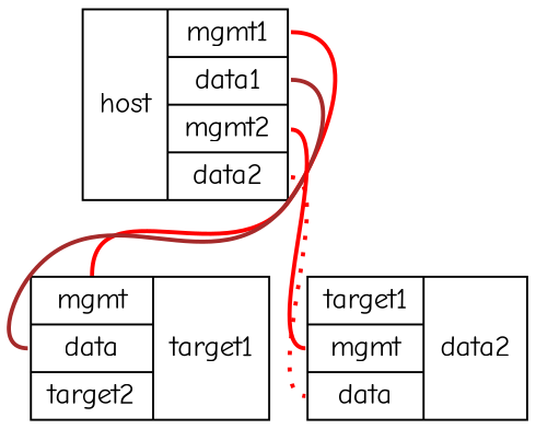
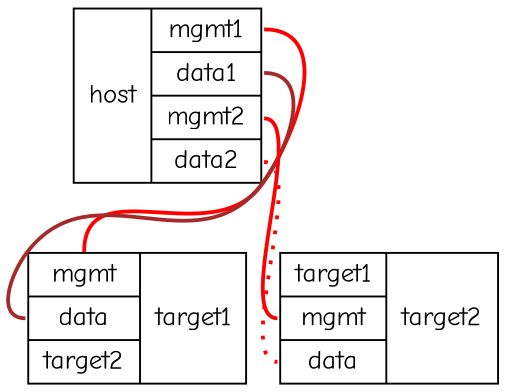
  graph {
    fontname="Comic Neue"
    node [fontname="Comic Neue" requires=infix shape=record]
    edge [color=red fontname="Comic Neue" headport=mgmt penwidth=2 style=bold]
    n1 [label="host | { <mgmt1> mgmt1 | <data1> data1 | <mgmt2> mgmt2 | <data2> data2 }" requires=controller]
    n2 [label="{ <mgmt> mgmt | <data> data | <target2> target2} | target1"]
-   n3 [label="{ <target1> target1 |<mgmt> mgmt | <data> data  } | data2"]
+   n3 [label="{ <target1> target1 |<mgmt> mgmt | <data> data  } | target2"]
    n1 -- n2 [requires=mgmt tailport=mgmt1]
    n1 -- n2 [color=brown headport=data tailport=data1]
    n1 -- n3 [requires=mgmt style=solid tailport=mgmt2]
    n1 -- n3 [headport=data style=dotted tailport=data2]
  }
